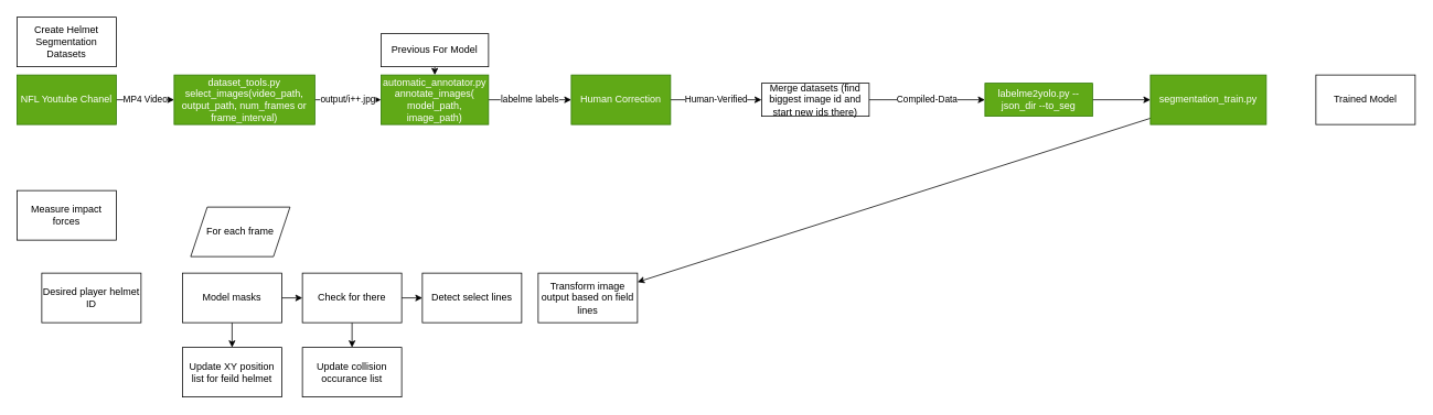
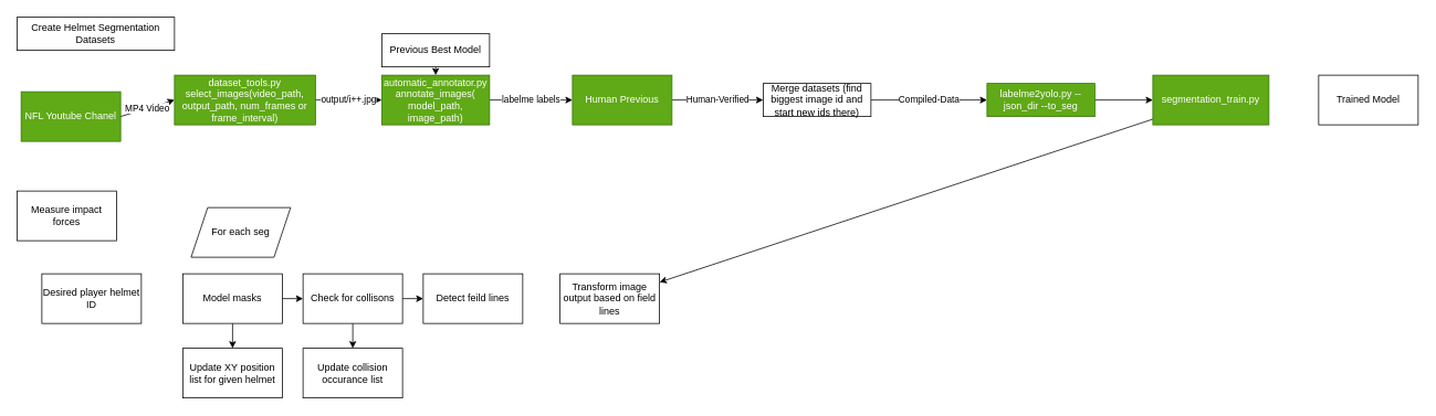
  <mxCell id="0" />
  <mxCell id="1" parent="0" />
- <mxCell id="2" value="Create Helmet Segmentation Datasets" style="rounded=0;whiteSpace=wrap;html=1;" parent="1" vertex="1"><mxGeometry x="20" y="20" width="120" height="60" as="geometry" /></mxCell>
+ <mxCell id="2" value="Create Helmet Segmentation Datasets" style="rounded=0;whiteSpace=wrap;html=1;" parent="1" vertex="1"><mxGeometry x="20" y="20" width="190" height="40" as="geometry" /></mxCell>
  <mxCell id="3" value="MP4 Video" style="edgeStyle=none;html=1;exitX=1;exitY=0.5;exitDx=0;exitDy=0;entryX=0;entryY=0.5;entryDx=0;entryDy=0;" parent="1" source="4" target="6" edge="1"><mxGeometry relative="1" as="geometry" /></mxCell>
- <mxCell id="4" value="NFL Youtube Chanel" style="rounded=0;whiteSpace=wrap;html=1;strokeColor=#2D7600;fillColor=#60a917;fontColor=#ffffff;" parent="1" vertex="1"><mxGeometry x="20" y="90" width="120" height="60" as="geometry" /></mxCell>
+ <mxCell id="4" value="NFL Youtube Chanel" style="rounded=0;whiteSpace=wrap;html=1;strokeColor=#2D7600;fillColor=#60a917;fontColor=#ffffff;" parent="1" vertex="1"><mxGeometry x="25" y="110" width="120" height="60" as="geometry" /></mxCell>
  <mxCell id="5" value="output/i++.jpg" style="edgeStyle=none;html=1;exitX=1;exitY=0.5;exitDx=0;exitDy=0;entryX=0;entryY=0.5;entryDx=0;entryDy=0;" parent="1" source="6" target="8" edge="1"><mxGeometry relative="1" as="geometry"><mxPoint x="510" y="120" as="targetPoint" /></mxGeometry></mxCell>
  <mxCell id="6" value="dataset_tools.py select_images(video_path, output_path, num_frames or frame_interval)" style="rounded=0;whiteSpace=wrap;html=1;fillColor=#60a917;fontColor=#ffffff;strokeColor=#2D7600;" parent="1" vertex="1"><mxGeometry x="210" y="90" width="170" height="60" as="geometry" /></mxCell>
  <mxCell id="7" value="labelme labels" style="edgeStyle=none;html=1;exitX=1;exitY=0.5;exitDx=0;exitDy=0;entryX=0;entryY=0.5;entryDx=0;entryDy=0;" parent="1" source="8" target="12" edge="1"><mxGeometry relative="1" as="geometry"><mxPoint x="650" y="119.8" as="targetPoint" /><mxPoint as="offset" /></mxGeometry></mxCell>
  <mxCell id="8" value="automatic_annotator.py&lt;br&gt;annotate_images( model_path, image_path)" style="whiteSpace=wrap;html=1;fillColor=#60a917;fontColor=#ffffff;strokeColor=#2D7600;" parent="1" vertex="1"><mxGeometry x="460" y="90" width="130" height="60" as="geometry" /></mxCell>
  <mxCell id="9" style="edgeStyle=none;html=1;exitX=0.5;exitY=1;exitDx=0;exitDy=0;entryX=0.5;entryY=0;entryDx=0;entryDy=0;" parent="1" source="10" target="8" edge="1"><mxGeometry relative="1" as="geometry" /></mxCell>
- <mxCell id="10" value="Previous For Model" style="whiteSpace=wrap;html=1;" parent="1" vertex="1"><mxGeometry x="460" y="40" width="130" height="40" as="geometry" /></mxCell>
+ <mxCell id="10" value="Previous Best Model" style="whiteSpace=wrap;html=1;" parent="1" vertex="1"><mxGeometry x="460" y="40" width="130" height="40" as="geometry" /></mxCell>
  <mxCell id="11" value="Human-Verified" style="edgeStyle=none;html=1;exitX=1;exitY=0.5;exitDx=0;exitDy=0;entryX=0;entryY=0.5;entryDx=0;entryDy=0;" parent="1" source="12" target="16" edge="1"><mxGeometry relative="1" as="geometry"><mxPoint x="920" y="130" as="targetPoint" /></mxGeometry></mxCell>
- <mxCell id="12" value="Human Correction" style="whiteSpace=wrap;html=1;fillColor=#60a917;fontColor=#ffffff;strokeColor=#2D7600;" parent="1" vertex="1"><mxGeometry x="690" y="90" width="120" height="60" as="geometry" /></mxCell>
+ <mxCell id="12" value="Human Previous" style="whiteSpace=wrap;html=1;fillColor=#60a917;fontColor=#ffffff;strokeColor=#2D7600;" parent="1" vertex="1"><mxGeometry x="690" y="90" width="120" height="60" as="geometry" /></mxCell>
  <mxCell id="13" style="edgeStyle=none;html=1;" parent="1" source="14" target="32" edge="1"><mxGeometry relative="1" as="geometry"><mxPoint x="1580" y="120" as="targetPoint" /></mxGeometry></mxCell>
  <mxCell id="14" value="segmentation_train.py" style="whiteSpace=wrap;html=1;fillColor=#60a917;fontColor=#ffffff;strokeColor=#2D7600;" parent="1" vertex="1"><mxGeometry x="1390" y="90" width="140" height="60" as="geometry" /></mxCell>
  <mxCell id="15" value="Compiled-Data" style="edgeStyle=none;html=1;entryX=0;entryY=0.5;entryDx=0;entryDy=0;" parent="1" source="16" target="18" edge="1"><mxGeometry x="0.007" relative="1" as="geometry"><mxPoint x="1180" y="120" as="targetPoint" /><mxPoint as="offset" /></mxGeometry></mxCell>
  <mxCell id="16" value="Merge datasets (find biggest image id and start new ids there)" style="whiteSpace=wrap;html=1;" parent="1" vertex="1"><mxGeometry x="920" y="100" width="130" height="40" as="geometry" /></mxCell>
  <mxCell id="17" style="edgeStyle=none;html=1;exitX=1;exitY=0.5;exitDx=0;exitDy=0;entryX=0;entryY=0.5;entryDx=0;entryDy=0;" parent="1" source="18" target="14" edge="1"><mxGeometry relative="1" as="geometry" /></mxCell>
  <mxCell id="18" value="labelme2yolo.py --json_dir --to_seg" style="whiteSpace=wrap;html=1;fillColor=#60a917;fontColor=#ffffff;strokeColor=#2D7600;" parent="1" vertex="1"><mxGeometry x="1190" y="100" width="130" height="40" as="geometry" /></mxCell>
  <mxCell id="19" value="Trained Model" style="whiteSpace=wrap;html=1;" parent="1" vertex="1"><mxGeometry x="1590" y="90" width="120" height="60" as="geometry" /></mxCell>
  <mxCell id="20" value="Measure impact forces" style="rounded=0;whiteSpace=wrap;html=1;" parent="1" vertex="1"><mxGeometry x="20" y="230" width="120" height="60" as="geometry" /></mxCell>
  <mxCell id="21" value="Desired player helmet ID" style="rounded=0;whiteSpace=wrap;html=1;" parent="1" vertex="1"><mxGeometry x="50" y="330" width="120" height="60" as="geometry" /></mxCell>
- <mxCell id="22" value="For each frame" style="shape=parallelogram;perimeter=parallelogramPerimeter;whiteSpace=wrap;html=1;fixedSize=1;" parent="1" vertex="1"><mxGeometry x="230" y="250" width="120" height="60" as="geometry" /></mxCell>
+ <mxCell id="22" value="For each seg" style="shape=parallelogram;perimeter=parallelogramPerimeter;whiteSpace=wrap;html=1;fixedSize=1;" parent="1" vertex="1"><mxGeometry x="230" y="250" width="120" height="60" as="geometry" /></mxCell>
  <mxCell id="23" style="edgeStyle=none;html=1;exitX=1;exitY=0.5;exitDx=0;exitDy=0;entryX=0;entryY=0.5;entryDx=0;entryDy=0;" parent="1" source="25" target="28" edge="1"><mxGeometry relative="1" as="geometry"><mxPoint x="370" y="359.818" as="targetPoint" /></mxGeometry></mxCell>
  <mxCell id="24" style="edgeStyle=none;html=1;entryX=0.5;entryY=0;entryDx=0;entryDy=0;" parent="1" source="25" target="29" edge="1"><mxGeometry relative="1" as="geometry"><mxPoint x="280" y="440" as="targetPoint" /></mxGeometry></mxCell>
  <mxCell id="25" value="Model masks" style="whiteSpace=wrap;html=1;" parent="1" vertex="1"><mxGeometry x="220" y="330" width="120" height="60" as="geometry" /></mxCell>
  <mxCell id="26" value="" style="edgeStyle=none;html=1;" edge="1" parent="1" source="28" target="30"><mxGeometry relative="1" as="geometry" /></mxCell>
  <mxCell id="27" value="" style="edgeStyle=none;html=1;" edge="1" parent="1" source="28" target="31"><mxGeometry relative="1" as="geometry" /></mxCell>
- <mxCell id="28" value="Check for there" style="whiteSpace=wrap;html=1;" parent="1" vertex="1"><mxGeometry x="365" y="330" width="120" height="60" as="geometry" /></mxCell>
- <mxCell id="29" value="Update XY position list for feild helmet" style="whiteSpace=wrap;html=1;" parent="1" vertex="1"><mxGeometry x="220" y="420" width="120" height="60" as="geometry" /></mxCell>
+ <mxCell id="28" value="Check for collisons" style="whiteSpace=wrap;html=1;" parent="1" vertex="1"><mxGeometry x="365" y="330" width="120" height="60" as="geometry" /></mxCell>
+ <mxCell id="29" value="Update XY position list for given helmet" style="whiteSpace=wrap;html=1;" parent="1" vertex="1"><mxGeometry x="220" y="420" width="120" height="60" as="geometry" /></mxCell>
  <mxCell id="30" value="Update collision occurance list" style="whiteSpace=wrap;html=1;" vertex="1" parent="1"><mxGeometry x="365" y="420" width="120" height="60" as="geometry" /></mxCell>
- <mxCell id="31" value="Detect select lines" style="whiteSpace=wrap;html=1;" vertex="1" parent="1"><mxGeometry x="510" y="330" width="120" height="60" as="geometry" /></mxCell>
- <mxCell id="32" value="Transform image output based on field lines" style="whiteSpace=wrap;html=1;" vertex="1" parent="1"><mxGeometry x="650" y="330" width="120" height="60" as="geometry" /></mxCell>
+ <mxCell id="31" value="Detect feild lines" style="whiteSpace=wrap;html=1;" vertex="1" parent="1"><mxGeometry x="510" y="330" width="120" height="60" as="geometry" /></mxCell>
+ <mxCell id="32" value="Transform image output based on field lines" style="whiteSpace=wrap;html=1;" vertex="1" parent="1"><mxGeometry x="675" y="330" width="120" height="60" as="geometry" /></mxCell>
